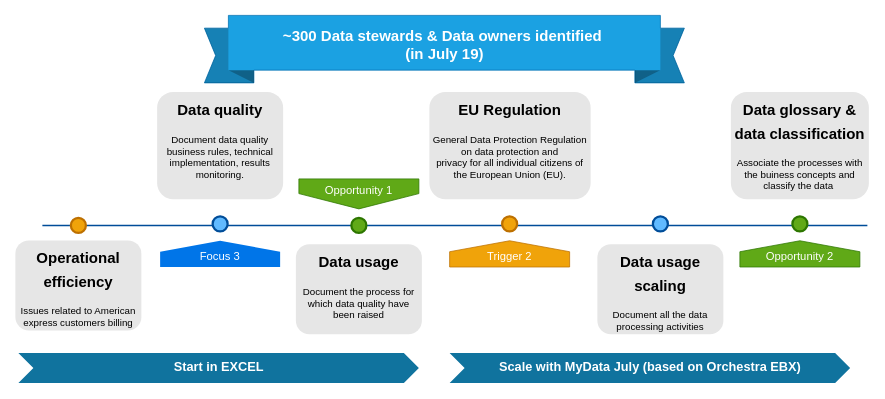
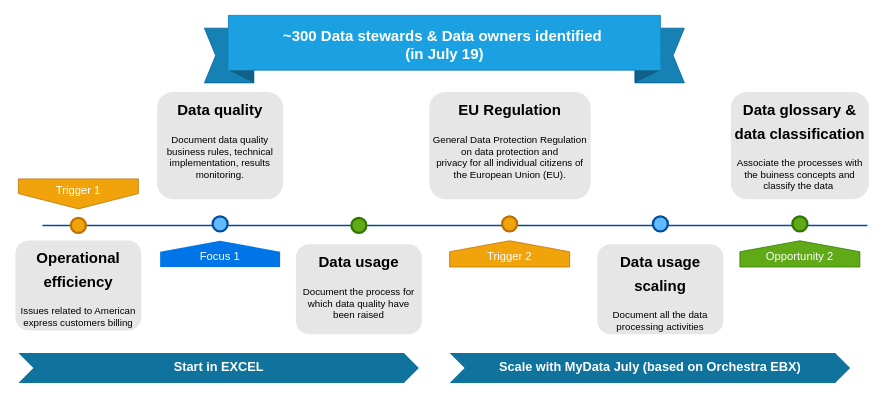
  <mxCell id="0" />
  <mxCell id="1" parent="0" />
  <mxCell id="2" value="" style="group" vertex="1" connectable="0" parent="1"><mxGeometry x="20" y="122" width="1138" height="323" as="geometry" /></mxCell>
  <mxCell id="3" value="" style="line;strokeWidth=2;html=1;fillColor=none;fontSize=28;fontColor=#004D99;strokeColor=#004D99;" parent="2" vertex="1"><mxGeometry x="36" y="173" width="1100" height="10" as="geometry" /></mxCell>
- <mxCell id="5" value="&lt;span&gt;Opportunity 1&lt;/span&gt;" style="shape=offPageConnector;whiteSpace=wrap;html=1;fillColor=#60a917;fontSize=15;fontColor=#ffffff;size=0.509;verticalAlign=top;strokeColor=#2D7600;" parent="2" vertex="1"><mxGeometry x="378" y="116" width="160" height="40" as="geometry" /></mxCell>
- <mxCell id="6" value="&lt;span&gt;Focus 3&lt;/span&gt;" style="shape=offPageConnector;whiteSpace=wrap;html=1;fillColor=#0075E8;fontSize=15;fontColor=#FFFFFF;size=0.418;flipV=1;verticalAlign=bottom;strokeColor=none;spacingBottom=4;" parent="2" vertex="1"><mxGeometry x="193" y="198.5" width="160" height="35" as="geometry" /></mxCell>
+ <mxCell id="4" value="Trigger 1" style="shape=offPageConnector;whiteSpace=wrap;html=1;fillColor=#f0a30a;fontSize=15;fontColor=#ffffff;size=0.509;verticalAlign=top;strokeColor=#BD7000;" parent="2" vertex="1"><mxGeometry x="4" y="116" width="160" height="40" as="geometry" /></mxCell>
+ <mxCell id="6" value="&lt;span&gt;Focus 1&lt;/span&gt;" style="shape=offPageConnector;whiteSpace=wrap;html=1;fillColor=#0075E8;fontSize=15;fontColor=#FFFFFF;size=0.418;flipV=1;verticalAlign=bottom;strokeColor=none;spacingBottom=4;" parent="2" vertex="1"><mxGeometry x="193" y="198.5" width="160" height="35" as="geometry" /></mxCell>
  <mxCell id="7" value="&lt;span&gt;Trigger 2&lt;/span&gt;" style="shape=offPageConnector;whiteSpace=wrap;html=1;fillColor=#f0a30a;fontSize=15;fontColor=#ffffff;size=0.418;flipV=1;verticalAlign=bottom;strokeColor=#BD7000;spacingBottom=4;" parent="2" vertex="1"><mxGeometry x="579" y="198.5" width="160" height="35" as="geometry" /></mxCell>
  <mxCell id="8" value="" style="ellipse;whiteSpace=wrap;html=1;fillColor=#f0a30a;fontSize=28;strokeWidth=3;strokeColor=#BD7000;fontColor=#ffffff;" parent="2" vertex="1"><mxGeometry x="74" y="168" width="20" height="20" as="geometry" /></mxCell>
  <mxCell id="9" value="" style="ellipse;whiteSpace=wrap;html=1;fillColor=#61BAFF;fontSize=28;fontColor=#004D99;strokeWidth=3;strokeColor=#004D99;" parent="2" vertex="1"><mxGeometry x="263" y="166" width="20" height="20" as="geometry" /></mxCell>
  <mxCell id="10" value="" style="ellipse;whiteSpace=wrap;html=1;fillColor=#60a917;fontSize=28;strokeWidth=3;strokeColor=#2D7600;fontColor=#ffffff;" parent="2" vertex="1"><mxGeometry x="448" y="168" width="20" height="20" as="geometry" /></mxCell>
  <mxCell id="11" value="" style="ellipse;whiteSpace=wrap;html=1;fillColor=#f0a30a;fontSize=28;strokeWidth=3;strokeColor=#BD7000;fontColor=#ffffff;" parent="2" vertex="1"><mxGeometry x="649" y="166" width="20" height="20" as="geometry" /></mxCell>
  <mxCell id="12" value="&lt;h1&gt;&lt;font style=&quot;font-size: 20px&quot;&gt;Operational efficiency&lt;/font&gt;&lt;/h1&gt;&lt;p&gt;Issues related to American express customers billing&lt;/p&gt;" style="text;html=1;spacing=5;spacingTop=-20;whiteSpace=wrap;overflow=hidden;strokeColor=none;strokeWidth=3;fillColor=#E6E6E6;fontSize=13;fontColor=#000000;align=center;rounded=1;" parent="2" vertex="1"><mxGeometry y="198" width="168" height="120" as="geometry" /></mxCell>
  <mxCell id="13" value="&lt;h1&gt;&lt;font style=&quot;font-size: 20px&quot;&gt;Data quality&lt;/font&gt;&lt;/h1&gt;&lt;p&gt;Document data quality business rules, technical implementation, results monitoring.&lt;/p&gt;" style="text;html=1;spacing=5;spacingTop=-20;whiteSpace=wrap;overflow=hidden;strokeColor=none;strokeWidth=3;fillColor=#E6E6E6;fontSize=13;fontColor=#000000;align=center;rounded=1;" parent="2" vertex="1"><mxGeometry x="189" width="168" height="143" as="geometry" /></mxCell>
  <mxCell id="14" value="&lt;h1&gt;&lt;font style=&quot;font-size: 20px&quot;&gt;Data usage&lt;/font&gt;&lt;/h1&gt;&lt;p&gt;Document the process for which data quality have been raised&lt;/p&gt;" style="text;html=1;spacing=5;spacingTop=-20;whiteSpace=wrap;overflow=hidden;strokeColor=none;strokeWidth=3;fillColor=#E6E6E6;fontSize=13;fontColor=#000000;align=center;rounded=1;" parent="2" vertex="1"><mxGeometry x="374" y="203" width="168" height="120" as="geometry" /></mxCell>
  <mxCell id="15" value="&lt;h1&gt;&lt;font style=&quot;font-size: 20px&quot;&gt;EU Regulation&lt;/font&gt;&lt;/h1&gt;&lt;p class=&quot;MsoNormal&quot;&gt;General Data Protection Regulation on data protection and&lt;br&gt;privacy for all individual citizens of the European Union (EU).&lt;/p&gt;" style="text;html=1;spacing=5;spacingTop=-20;whiteSpace=wrap;overflow=hidden;strokeColor=none;strokeWidth=3;fillColor=#E6E6E6;fontSize=13;fontColor=#000000;align=center;rounded=1;" parent="2" vertex="1"><mxGeometry x="552" width="215" height="143" as="geometry" /></mxCell>
  <mxCell id="16" value="&lt;h1&gt;&lt;font style=&quot;font-size: 20px&quot;&gt;Data usage scaling&lt;/font&gt;&lt;/h1&gt;&lt;p&gt;Document all the data processing activities&lt;/p&gt;" style="text;html=1;spacing=5;spacingTop=-20;whiteSpace=wrap;overflow=hidden;strokeColor=none;strokeWidth=3;fillColor=#E6E6E6;fontSize=13;fontColor=#000000;align=center;rounded=1;" vertex="1" parent="2"><mxGeometry x="776" y="203" width="168" height="120" as="geometry" /></mxCell>
  <mxCell id="17" value="" style="ellipse;whiteSpace=wrap;html=1;fillColor=#61BAFF;fontSize=28;fontColor=#004D99;strokeWidth=3;strokeColor=#004D99;" vertex="1" parent="2"><mxGeometry x="850" y="166" width="20" height="20" as="geometry" /></mxCell>
  <mxCell id="18" value="&lt;span&gt;Opportunity 2&lt;/span&gt;" style="shape=offPageConnector;whiteSpace=wrap;html=1;fillColor=#60a917;fontSize=15;fontColor=#ffffff;size=0.418;flipV=1;verticalAlign=bottom;strokeColor=#2D7600;spacingBottom=4;" vertex="1" parent="2"><mxGeometry x="966" y="198.5" width="160" height="35" as="geometry" /></mxCell>
  <mxCell id="19" value="" style="ellipse;whiteSpace=wrap;html=1;fillColor=#60a917;fontSize=28;fontColor=#ffffff;strokeWidth=3;strokeColor=#2D7600;" vertex="1" parent="2"><mxGeometry x="1036" y="166" width="20" height="20" as="geometry" /></mxCell>
  <mxCell id="20" value="&lt;h1&gt;&lt;font style=&quot;font-size: 20px&quot;&gt;Data glossary &amp;amp; data classification&lt;/font&gt;&lt;/h1&gt;&lt;p&gt;Associate the processes with the buiness concepts and classify the data&amp;nbsp;&lt;/p&gt;" style="text;html=1;spacing=5;spacingTop=-20;whiteSpace=wrap;overflow=hidden;strokeColor=none;strokeWidth=3;fillColor=#E6E6E6;fontSize=13;fontColor=#000000;align=center;rounded=1;" vertex="1" parent="2"><mxGeometry x="954" width="184" height="143" as="geometry" /></mxCell>
  <mxCell id="21" value="Start in EXCEL" style="html=1;shape=mxgraph.infographic.ribbonSimple;notch1=20;notch2=20;fillColor=#10739E;strokeColor=none;align=center;verticalAlign=middle;fontColor=#ffffff;fontSize=17;fontStyle=1;" vertex="1" parent="1"><mxGeometry x="24" y="470" width="534" height="40" as="geometry" /></mxCell>
  <mxCell id="22" value="Scale with MyData July (based on Orchestra EBX)" style="html=1;shape=mxgraph.infographic.ribbonSimple;notch1=20;notch2=20;fillColor=#10739E;strokeColor=none;align=center;verticalAlign=middle;fontColor=#ffffff;fontSize=17;fontStyle=1;" vertex="1" parent="1"><mxGeometry x="599" y="470" width="534" height="40" as="geometry" /></mxCell>
  <mxCell id="23" value="&lt;font style=&quot;font-size: 20px&quot;&gt;~300 Data stewards &amp;amp; Data owners identified&amp;nbsp;&lt;br style=&quot;font-size: 20px&quot;&gt;(in July 19)&lt;/font&gt;" style="html=1;shape=mxgraph.infographic.banner;dx=32;dy=17;notch=15;fillColor=#1ba1e2;strokeColor=#006EAF;align=center;verticalAlign=middle;fontSize=20;fontStyle=1;spacingBottom=15;fontColor=#ffffff;" vertex="1" parent="1"><mxGeometry x="272" y="20" width="640" height="90" as="geometry" /></mxCell>
